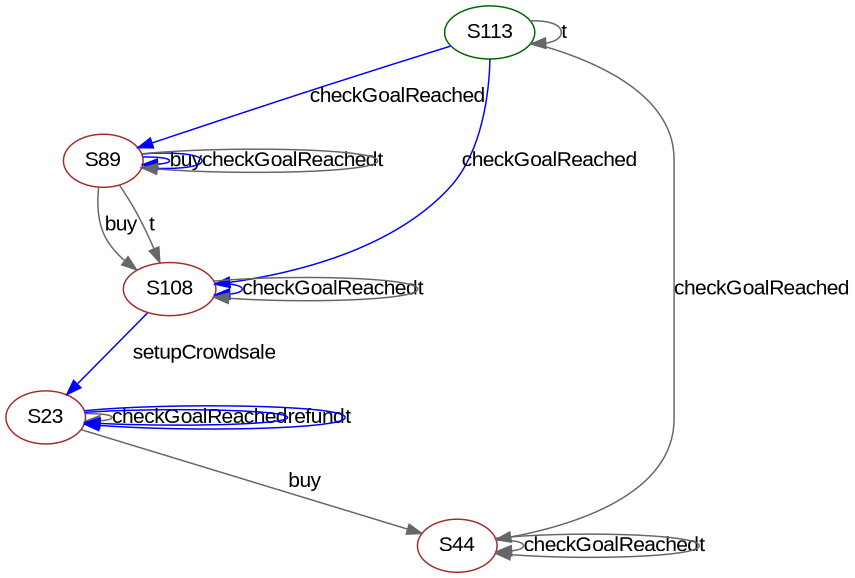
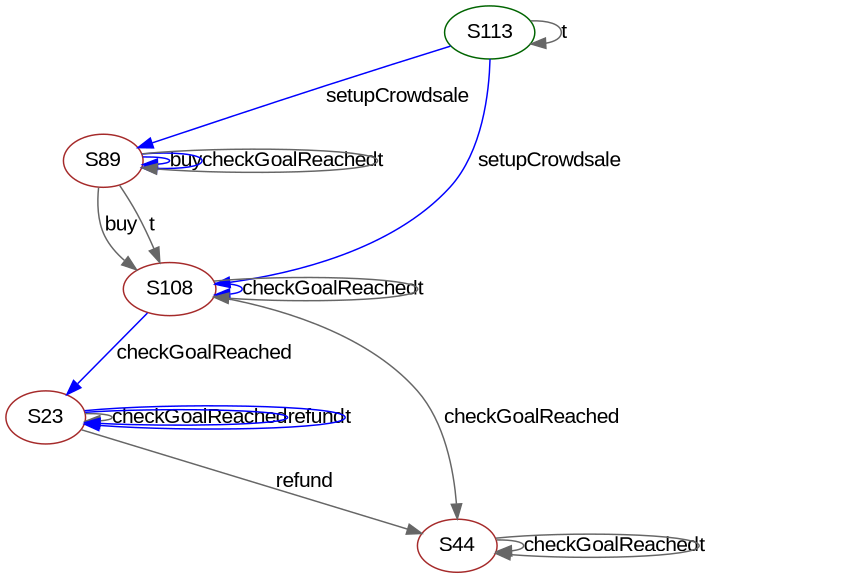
  digraph {
    fontname="Liberation Sans"
    node [color=brown fontname="Liberation Sans"]
    edge [color=gray40 fontname="Liberation Sans"]
    S113 [color=darkgreen]
    S89
    S108
    S23
    S44
    S113 -> S113 [label=t]
-   S113 -> S89 [color=blue label=checkGoalReached]
-   S113 -> S108 [color=blue label=checkGoalReached]
+   S113 -> S89 [color=blue label=setupCrowdsale]
+   S113 -> S108 [color=blue label=setupCrowdsale]
    S89 -> S89 [color=blue label=buy]
    S89 -> S89 [color=blue label=checkGoalReached]
    S89 -> S89 [label=t]
    S89 -> S108 [label=buy]
    S89 -> S108 [label=t]
    S108 -> S108 [color=blue label=checkGoalReached]
    S108 -> S108 [label=t]
-   S108 -> S23 [color=blue label=setupCrowdsale]
-   S113 -> S44 [label=checkGoalReached]
+   S108 -> S23 [color=blue label=checkGoalReached]
+   S108 -> S44 [label=checkGoalReached]
    S23 -> S23 [label=checkGoalReached]
    S23 -> S23 [color=blue label=refund]
    S23 -> S23 [color=blue label=t]
-   S23 -> S44 [label=buy]
+   S23 -> S44 [label=refund]
    S44 -> S44 [label=checkGoalReached]
    S44 -> S44 [label=t]
  }
